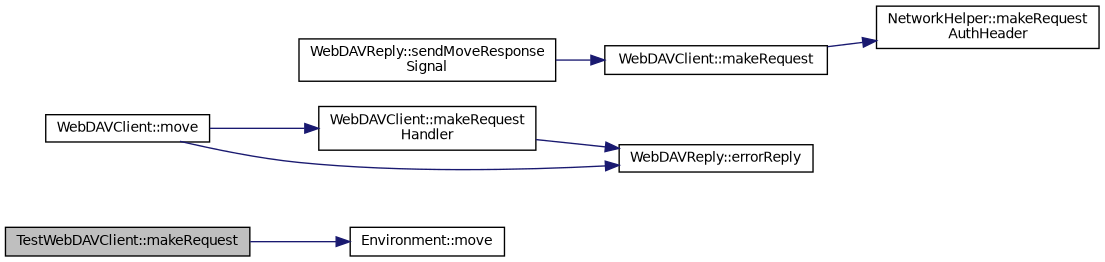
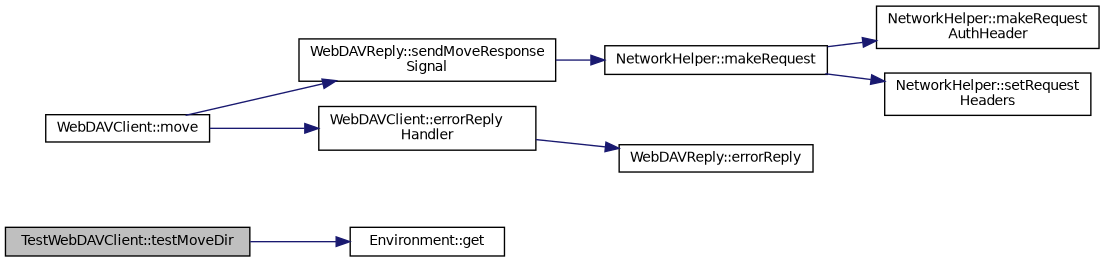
  digraph {
    rankdir=LR
    node [color=black fillcolor=white fontname=Helvetica fontsize=10 shape=record style=filled]
    edge [color=midnightblue fontname=Helvetica fontsize=10 labelfontname=Helvetica labelfontsize=10 style=solid]
-   n1 [fillcolor=grey75 fontcolor=black height=0.2 label="TestWebDAVClient::makeRequest" width=0.4]
-   n2 [height=0.2 label="Environment::move" width=0.4]
+   n1 [fillcolor=grey75 fontcolor=black height=0.2 label="TestWebDAVClient::testMoveDir" width=0.4]
+   n2 [height=0.2 label="Environment::get" width=0.4]
    n3 [height=0.2 label="WebDAVClient::move" width=0.4]
    n4 [height=0.2 label="WebDAVReply::sendMoveResponse\lSignal" width=0.4]
-   n5 [height=0.2 label="WebDAVClient::makeRequest\lHandler" width=0.4]
-   n6 [height=0.2 label="WebDAVClient::makeRequest" width=0.4]
+   n5 [height=0.2 label="WebDAVClient::errorReply\lHandler" width=0.4]
+   n6 [height=0.2 label="NetworkHelper::makeRequest" width=0.4]
    n7 [height=0.2 label="NetworkHelper::makeRequest\lAuthHeader" width=0.4]
+   n8 [height=0.2 label="NetworkHelper::setRequest\lHeaders" width=0.4]
    n9 [height=0.2 label="WebDAVReply::errorReply" width=0.4]
    n1 -> n2
-   n3 -> n9
+   n3 -> n4
    n3 -> n5
    n4 -> n6
    n5 -> n9
    n6 -> n7
+   n6 -> n8
  }
